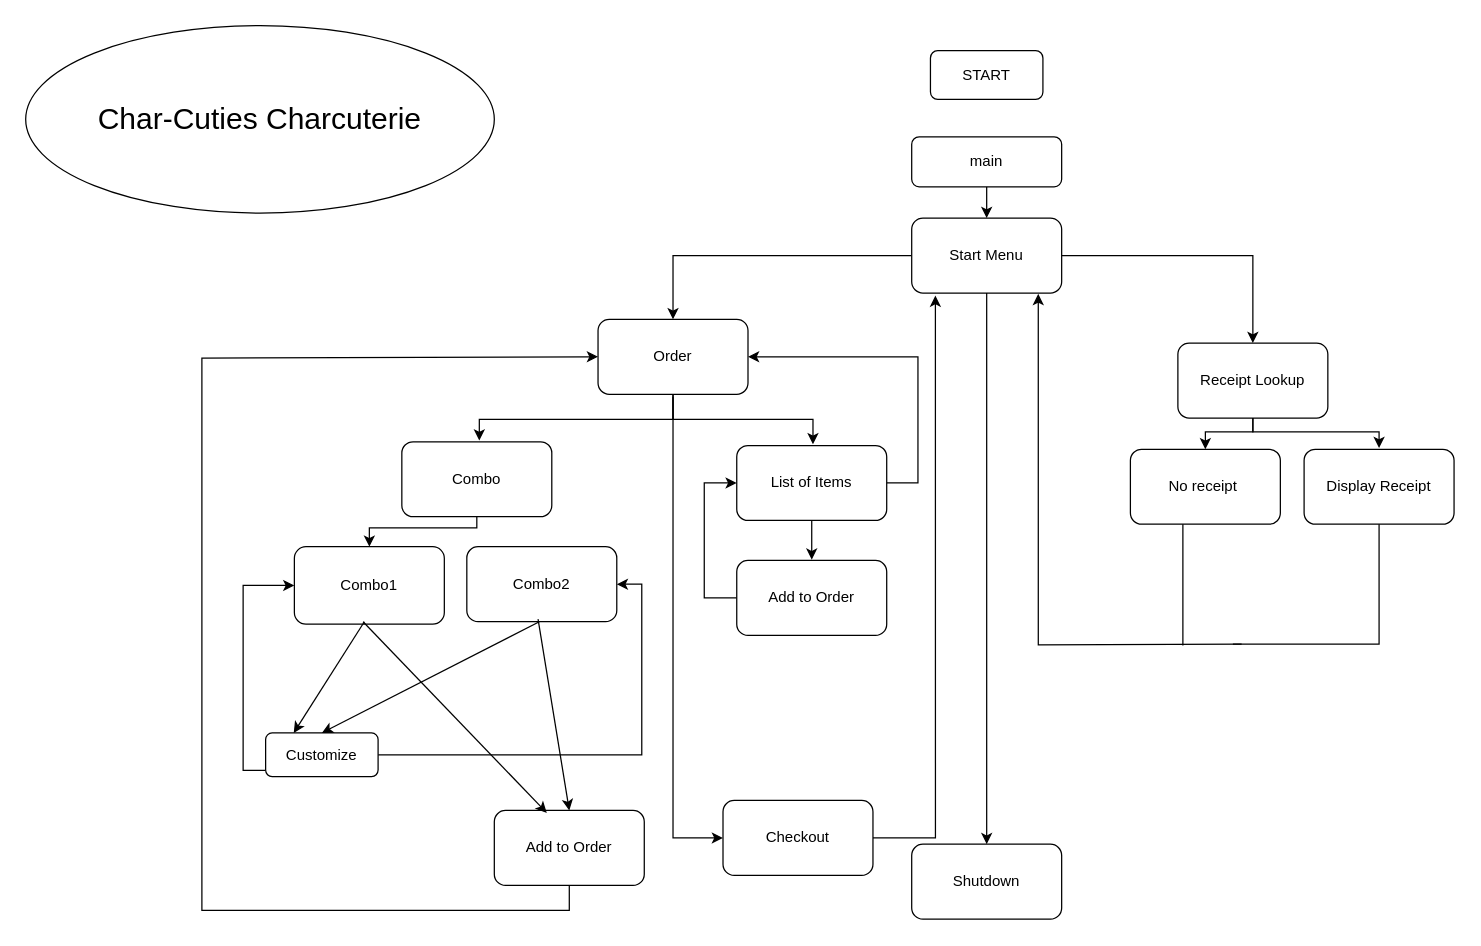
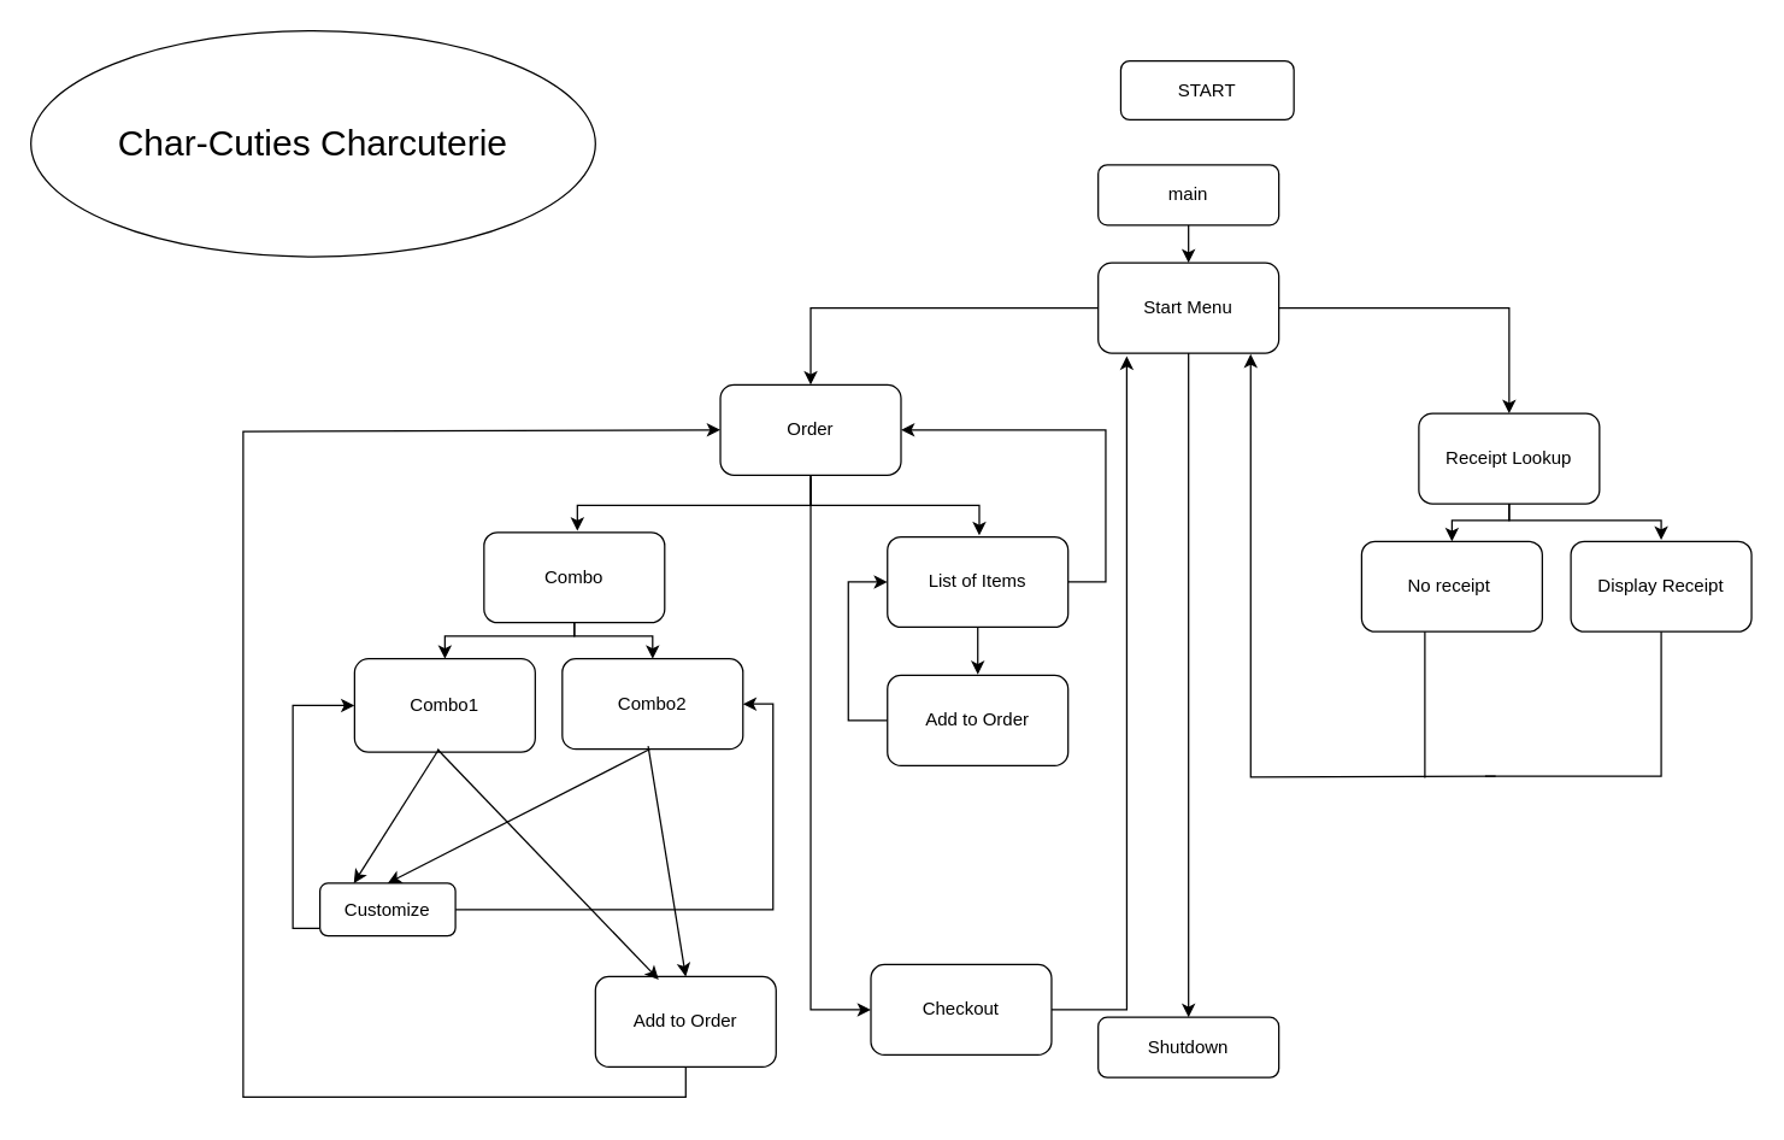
  <mxCell id="0" />
  <mxCell id="1" parent="0" />
  <mxCell id="2" style="edgeStyle=orthogonalEdgeStyle;rounded=0;orthogonalLoop=1;jettySize=auto;html=1;exitX=0.5;exitY=1;exitDx=0;exitDy=0;endArrow=classic;endFill=1;" parent="1" source="3" target="7" edge="1"><mxGeometry relative="1" as="geometry" /></mxCell>
  <mxCell id="3" value="main" style="rounded=1;whiteSpace=wrap;html=1;fontSize=12;glass=0;strokeWidth=1;shadow=0;" parent="1" vertex="1"><mxGeometry x="729" y="109" width="120" height="40" as="geometry" /></mxCell>
  <mxCell id="4" style="edgeStyle=orthogonalEdgeStyle;rounded=0;orthogonalLoop=1;jettySize=auto;html=1;exitX=0;exitY=0.5;exitDx=0;exitDy=0;entryX=0.5;entryY=0;entryDx=0;entryDy=0;endArrow=classic;endFill=1;" parent="1" source="7" target="14" edge="1"><mxGeometry relative="1" as="geometry" /></mxCell>
  <mxCell id="5" style="edgeStyle=orthogonalEdgeStyle;rounded=0;orthogonalLoop=1;jettySize=auto;html=1;exitX=1;exitY=0.5;exitDx=0;exitDy=0;entryX=0.5;entryY=0;entryDx=0;entryDy=0;endArrow=classic;endFill=1;" parent="1" source="7" target="10" edge="1"><mxGeometry relative="1" as="geometry" /></mxCell>
  <mxCell id="6" style="edgeStyle=orthogonalEdgeStyle;rounded=0;orthogonalLoop=1;jettySize=auto;html=1;endArrow=classic;endFill=1;entryX=0.5;entryY=0;entryDx=0;entryDy=0;" parent="1" source="7" target="42" edge="1"><mxGeometry relative="1" as="geometry"><mxPoint x="789" y="687.444" as="targetPoint" /></mxGeometry></mxCell>
  <mxCell id="7" value="Start Menu" style="whiteSpace=wrap;html=1;rounded=1;glass=0;strokeWidth=1;shadow=0;" parent="1" vertex="1"><mxGeometry x="729" y="174" width="120" height="60" as="geometry" /></mxCell>
  <mxCell id="8" style="edgeStyle=orthogonalEdgeStyle;rounded=0;orthogonalLoop=1;jettySize=auto;html=1;exitX=0.5;exitY=1;exitDx=0;exitDy=0;endArrow=classic;endFill=1;" parent="1" source="10" target="24" edge="1"><mxGeometry relative="1" as="geometry"><Array as="points"><mxPoint x="1002" y="345" /><mxPoint x="964" y="345" /></Array></mxGeometry></mxCell>
  <mxCell id="9" style="edgeStyle=orthogonalEdgeStyle;rounded=0;orthogonalLoop=1;jettySize=auto;html=1;exitX=0.5;exitY=1;exitDx=0;exitDy=0;entryX=0.5;entryY=0;entryDx=0;entryDy=0;endArrow=classic;endFill=1;" parent="1" edge="1"><mxGeometry relative="1" as="geometry"><mxPoint x="1002" y="333" as="sourcePoint" /><mxPoint x="1103" y="358" as="targetPoint" /><Array as="points"><mxPoint x="1002" y="345" /><mxPoint x="1103" y="345" /></Array></mxGeometry></mxCell>
  <mxCell id="10" value="Receipt Lookup" style="whiteSpace=wrap;html=1;rounded=1;glass=0;strokeWidth=1;shadow=0;" parent="1" vertex="1"><mxGeometry x="942" y="274" width="120" height="60" as="geometry" /></mxCell>
  <mxCell id="11" style="edgeStyle=orthogonalEdgeStyle;rounded=0;orthogonalLoop=1;jettySize=auto;html=1;exitX=0.5;exitY=1;exitDx=0;exitDy=0;endArrow=classic;endFill=1;" parent="1" edge="1"><mxGeometry relative="1" as="geometry"><mxPoint x="383" y="352" as="targetPoint" /><mxPoint x="538" y="314" as="sourcePoint" /><Array as="points"><mxPoint x="538" y="335" /><mxPoint x="383" y="335" /></Array></mxGeometry></mxCell>
  <mxCell id="12" style="edgeStyle=orthogonalEdgeStyle;rounded=0;orthogonalLoop=1;jettySize=auto;html=1;exitX=0.5;exitY=1;exitDx=0;exitDy=0;entryX=0.5;entryY=0;entryDx=0;entryDy=0;endArrow=classic;endFill=1;entryPerimeter=0;" parent="1" edge="1"><mxGeometry relative="1" as="geometry"><mxPoint x="538" y="317" as="sourcePoint" /><mxPoint x="650" y="355" as="targetPoint" /><Array as="points"><mxPoint x="538" y="335" /><mxPoint x="650" y="335" /></Array></mxGeometry></mxCell>
  <mxCell id="13" style="edgeStyle=orthogonalEdgeStyle;rounded=0;orthogonalLoop=1;jettySize=auto;html=1;entryX=0;entryY=0.5;entryDx=0;entryDy=0;endArrow=classic;endFill=1;" parent="1" source="14" target="32" edge="1"><mxGeometry relative="1" as="geometry" /></mxCell>
  <mxCell id="14" value="Order" style="whiteSpace=wrap;html=1;rounded=1;glass=0;strokeWidth=1;shadow=0;" parent="1" vertex="1"><mxGeometry x="478" y="255" width="120" height="60" as="geometry" /></mxCell>
  <mxCell id="15" style="edgeStyle=orthogonalEdgeStyle;rounded=0;orthogonalLoop=1;jettySize=auto;html=1;exitX=0.5;exitY=1;exitDx=0;exitDy=0;entryX=0.5;entryY=0;entryDx=0;entryDy=0;endArrow=classic;endFill=1;" parent="1" source="17" target="30" edge="1"><mxGeometry relative="1" as="geometry"><Array as="points"><mxPoint x="381" y="422" /><mxPoint x="295" y="422" /></Array></mxGeometry></mxCell>
+ <mxCell id="16" style="edgeStyle=orthogonalEdgeStyle;rounded=0;orthogonalLoop=1;jettySize=auto;html=1;exitX=0.5;exitY=1;exitDx=0;exitDy=0;endArrow=classic;endFill=1;" parent="1" source="17" target="29" edge="1"><mxGeometry relative="1" as="geometry"><Array as="points"><mxPoint x="381" y="422" /><mxPoint x="433" y="422" /></Array></mxGeometry></mxCell>
  <mxCell id="17" value="Combo" style="whiteSpace=wrap;html=1;rounded=1;glass=0;strokeWidth=1;shadow=0;" parent="1" vertex="1"><mxGeometry x="321" y="353" width="120" height="60" as="geometry" /></mxCell>
  <mxCell id="18" style="edgeStyle=orthogonalEdgeStyle;rounded=0;orthogonalLoop=1;jettySize=auto;html=1;exitX=0.5;exitY=1;exitDx=0;exitDy=0;endArrow=classic;endFill=1;" parent="1" source="20" edge="1"><mxGeometry relative="1" as="geometry"><mxPoint x="649" y="447.333" as="targetPoint" /><Array as="points"><mxPoint x="649" y="447" /><mxPoint x="649" y="447" /></Array></mxGeometry></mxCell>
  <mxCell id="19" style="edgeStyle=orthogonalEdgeStyle;rounded=0;orthogonalLoop=1;jettySize=auto;html=1;entryX=1;entryY=0.5;entryDx=0;entryDy=0;endArrow=classic;endFill=1;" parent="1" source="20" target="14" edge="1"><mxGeometry relative="1" as="geometry"><Array as="points"><mxPoint x="734" y="386" /><mxPoint x="734" y="285" /></Array></mxGeometry></mxCell>
  <mxCell id="20" value="List of Items" style="whiteSpace=wrap;html=1;rounded=1;glass=0;strokeWidth=1;shadow=0;" parent="1" vertex="1"><mxGeometry x="589" y="356" width="120" height="60" as="geometry" /></mxCell>
  <mxCell id="21" style="edgeStyle=orthogonalEdgeStyle;rounded=0;orthogonalLoop=1;jettySize=auto;html=1;exitX=0.5;exitY=1;exitDx=0;exitDy=0;endArrow=none;endFill=0;" parent="1" edge="1"><mxGeometry relative="1" as="geometry"><mxPoint x="986" y="515" as="targetPoint" /><mxPoint x="1103" y="418" as="sourcePoint" /><Array as="points"><mxPoint x="1103" y="515" /></Array></mxGeometry></mxCell>
  <mxCell id="22" value="Display Receipt" style="whiteSpace=wrap;html=1;rounded=1;glass=0;strokeWidth=1;shadow=0;" parent="1" vertex="1"><mxGeometry x="1043" y="359" width="120" height="60" as="geometry" /></mxCell>
  <mxCell id="23" style="edgeStyle=orthogonalEdgeStyle;rounded=0;orthogonalLoop=1;jettySize=auto;html=1;exitX=0.5;exitY=1;exitDx=0;exitDy=0;endArrow=none;endFill=0;" parent="1" edge="1"><mxGeometry relative="1" as="geometry"><mxPoint x="946" y="516" as="targetPoint" /><mxPoint x="964" y="416" as="sourcePoint" /><Array as="points"><mxPoint x="946" y="416" /></Array></mxGeometry></mxCell>
  <mxCell id="24" value="No receipt&amp;nbsp;" style="whiteSpace=wrap;html=1;rounded=1;glass=0;strokeWidth=1;shadow=0;" parent="1" vertex="1"><mxGeometry x="904" y="359" width="120" height="60" as="geometry" /></mxCell>
  <mxCell id="25" style="edgeStyle=orthogonalEdgeStyle;rounded=0;orthogonalLoop=1;jettySize=auto;html=1;exitX=0;exitY=0.5;exitDx=0;exitDy=0;entryX=0.844;entryY=1.011;entryDx=0;entryDy=0;entryPerimeter=0;endArrow=classic;endFill=1;" parent="1" target="7" edge="1"><mxGeometry relative="1" as="geometry"><mxPoint x="993" y="515" as="sourcePoint" /></mxGeometry></mxCell>
  <mxCell id="26" style="edgeStyle=orthogonalEdgeStyle;rounded=0;orthogonalLoop=1;jettySize=auto;html=1;entryX=0;entryY=0.5;entryDx=0;entryDy=0;endArrow=classic;endFill=1;" parent="1" source="28" target="30" edge="1"><mxGeometry relative="1" as="geometry"><Array as="points"><mxPoint x="194" y="616" /><mxPoint x="194" y="468" /></Array></mxGeometry></mxCell>
  <mxCell id="27" style="edgeStyle=orthogonalEdgeStyle;rounded=0;orthogonalLoop=1;jettySize=auto;html=1;entryX=1;entryY=0.5;entryDx=0;entryDy=0;endArrow=classic;endFill=1;" parent="1" source="28" target="29" edge="1"><mxGeometry relative="1" as="geometry" /></mxCell>
  <mxCell id="28" value="Customize" style="whiteSpace=wrap;html=1;rounded=1;glass=0;strokeWidth=1;shadow=0;" parent="1" vertex="1"><mxGeometry x="212" y="586" width="90" height="35" as="geometry" /></mxCell>
  <mxCell id="29" value="Combo2" style="whiteSpace=wrap;html=1;rounded=1;glass=0;strokeWidth=1;shadow=0;" parent="1" vertex="1"><mxGeometry x="373" y="437" width="120" height="60" as="geometry" /></mxCell>
  <mxCell id="30" value="Combo1" style="whiteSpace=wrap;html=1;rounded=1;glass=0;strokeWidth=1;shadow=0;" parent="1" vertex="1"><mxGeometry x="235" y="437" width="120" height="62" as="geometry" /></mxCell>
  <mxCell id="31" style="rounded=0;orthogonalLoop=1;jettySize=auto;html=1;endArrow=classic;endFill=1;exitX=1;exitY=0.5;exitDx=0;exitDy=0;edgeStyle=orthogonalEdgeStyle;entryX=0.158;entryY=1.034;entryDx=0;entryDy=0;entryPerimeter=0;" parent="1" source="32" target="7" edge="1"><mxGeometry relative="1" as="geometry"><mxPoint x="765" y="234" as="targetPoint" /></mxGeometry></mxCell>
  <mxCell id="32" value="Checkout" style="whiteSpace=wrap;html=1;rounded=1;glass=0;strokeWidth=1;shadow=0;" parent="1" vertex="1"><mxGeometry x="578" y="640" width="120" height="60" as="geometry" /></mxCell>
  <mxCell id="33" style="edgeStyle=orthogonalEdgeStyle;rounded=0;orthogonalLoop=1;jettySize=auto;html=1;exitX=0.5;exitY=1;exitDx=0;exitDy=0;entryX=0;entryY=0.5;entryDx=0;entryDy=0;endArrow=classic;endFill=1;" parent="1" source="34" target="14" edge="1"><mxGeometry relative="1" as="geometry"><mxPoint x="437" y="286" as="targetPoint" /><Array as="points"><mxPoint x="455" y="728" /><mxPoint x="161" y="728" /><mxPoint x="161" y="286" /></Array></mxGeometry></mxCell>
  <mxCell id="34" value="Add to Order" style="whiteSpace=wrap;html=1;rounded=1;glass=0;strokeWidth=1;shadow=0;" parent="1" vertex="1"><mxGeometry x="395" y="648" width="120" height="60" as="geometry" /></mxCell>
  <mxCell id="35" value="" style="endArrow=classic;html=1;rounded=0;entryX=0.5;entryY=0;entryDx=0;entryDy=0;" parent="1" target="34" edge="1"><mxGeometry width="50" height="50" relative="1" as="geometry"><mxPoint x="430" y="495" as="sourcePoint" /><mxPoint x="480" y="445" as="targetPoint" /></mxGeometry></mxCell>
  <mxCell id="36" value="" style="endArrow=classic;html=1;rounded=0;entryX=0.5;entryY=0;entryDx=0;entryDy=0;" parent="1" target="28" edge="1"><mxGeometry width="50" height="50" relative="1" as="geometry"><mxPoint x="431" y="497" as="sourcePoint" /><mxPoint x="451" y="650" as="targetPoint" /></mxGeometry></mxCell>
  <mxCell id="37" value="" style="endArrow=classic;html=1;rounded=0;" parent="1" edge="1"><mxGeometry width="50" height="50" relative="1" as="geometry"><mxPoint x="290" y="497" as="sourcePoint" /><mxPoint x="437" y="650" as="targetPoint" /></mxGeometry></mxCell>
  <mxCell id="38" value="" style="endArrow=classic;html=1;rounded=0;entryX=0.25;entryY=0;entryDx=0;entryDy=0;" parent="1" target="28" edge="1"><mxGeometry width="50" height="50" relative="1" as="geometry"><mxPoint x="291" y="497" as="sourcePoint" /><mxPoint x="316" y="650" as="targetPoint" /></mxGeometry></mxCell>
  <mxCell id="39" style="edgeStyle=orthogonalEdgeStyle;rounded=0;orthogonalLoop=1;jettySize=auto;html=1;exitX=0;exitY=0.5;exitDx=0;exitDy=0;entryX=0;entryY=0.5;entryDx=0;entryDy=0;endArrow=classic;endFill=1;" parent="1" source="40" target="20" edge="1"><mxGeometry relative="1" as="geometry"><Array as="points"><mxPoint x="563" y="478" /><mxPoint x="563" y="386" /></Array></mxGeometry></mxCell>
  <mxCell id="40" value="Add to Order" style="whiteSpace=wrap;html=1;rounded=1;glass=0;strokeWidth=1;shadow=0;" parent="1" vertex="1"><mxGeometry x="589" y="448" width="120" height="60" as="geometry" /></mxCell>
- <mxCell id="41" value="START" style="rounded=1;whiteSpace=wrap;html=1;" parent="1" vertex="1"><mxGeometry x="744" y="40" width="90" height="39" as="geometry" /></mxCell>
- <mxCell id="42" value="Shutdown" style="whiteSpace=wrap;html=1;rounded=1;glass=0;strokeWidth=1;shadow=0;" parent="1" vertex="1"><mxGeometry x="729" y="675" width="120" height="60" as="geometry" /></mxCell>
+ <mxCell id="41" value="START" style="rounded=1;whiteSpace=wrap;html=1;" parent="1" vertex="1"><mxGeometry x="744" y="40" width="115" height="39" as="geometry" /></mxCell>
+ <mxCell id="42" value="Shutdown" style="whiteSpace=wrap;html=1;rounded=1;glass=0;strokeWidth=1;shadow=0;" parent="1" vertex="1"><mxGeometry x="729" y="675" width="120" height="40" as="geometry" /></mxCell>
  <mxCell id="43" value="&lt;font style=&quot;font-size: 24px&quot;&gt;Char-Cuties Charcuterie&lt;/font&gt;" style="ellipse;whiteSpace=wrap;html=1;glass=0;strokeWidth=1;shadow=0;" vertex="1" parent="1"><mxGeometry x="20" y="20" width="375" height="150" as="geometry" /></mxCell>
